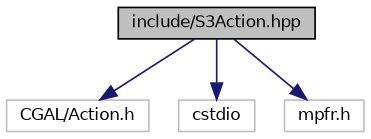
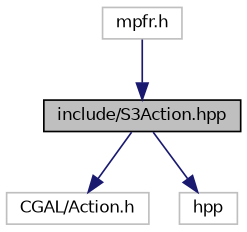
  digraph {
    node [color=grey75 fillcolor=white fontname=Helvetica fontsize=10 shape=record style=filled]
    edge [color=midnightblue fontname=Helvetica fontsize=10 labelfontname=Helvetica labelfontsize=10 style=solid]
    n1 [color=black fillcolor=grey75 fontcolor=black height=0.2 label="include/S3Action.hpp" width=0.4]
    n2 [height=0.2 label="CGAL/Action.h" width=0.4]
-   n3 [height=0.2 label=cstdio width=0.4]
+   n3 [height=0.2 label=hpp width=0.4]
    n4 [height=0.2 label="mpfr.h" width=0.4]
    n1 -> n2
    n1 -> n3
-   n1 -> n4
+   n4 -> n1
  }
